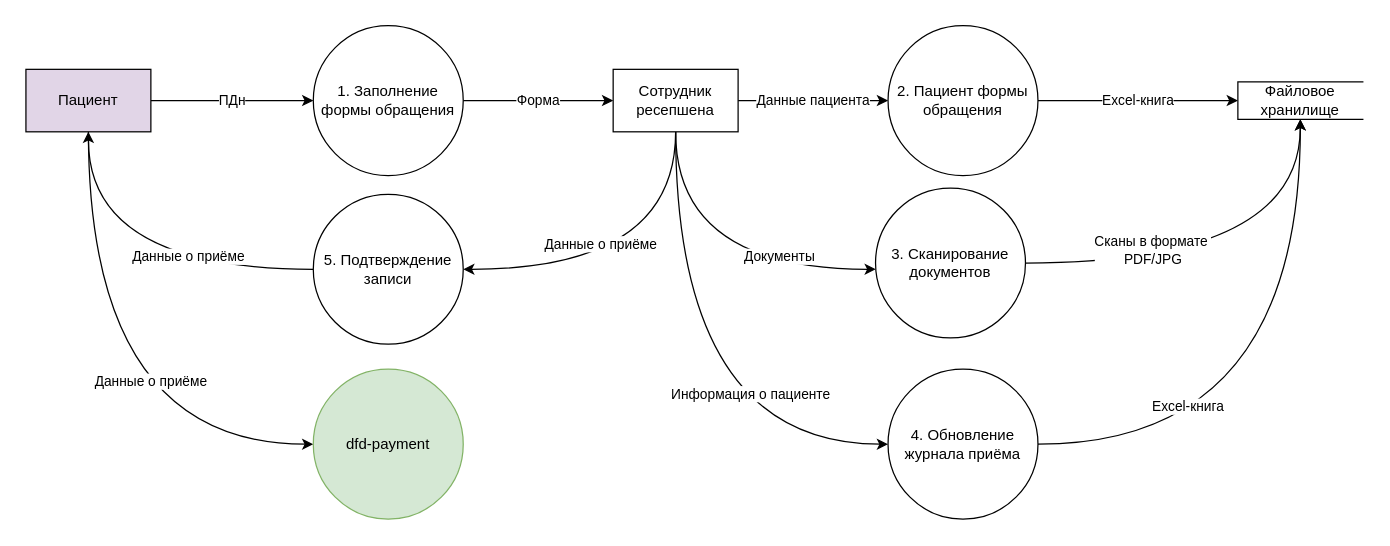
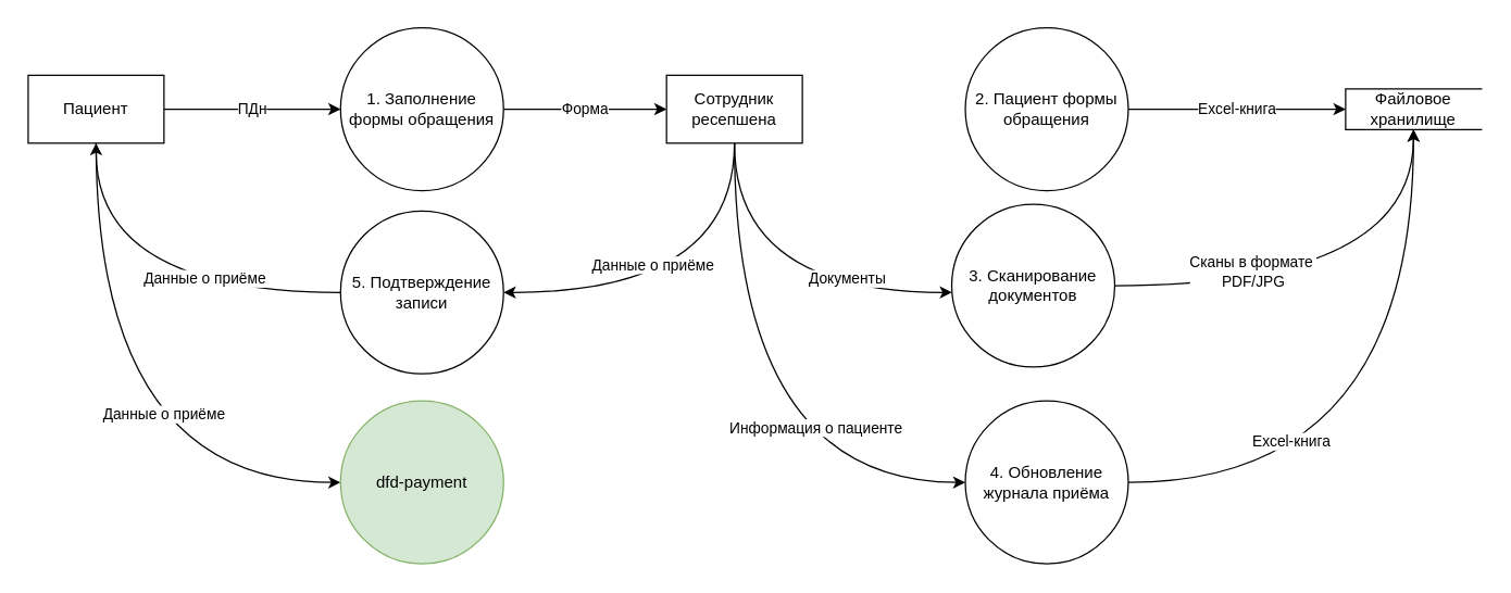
  <mxCell id="0" />
  <mxCell id="1" parent="0" />
  <mxCell id="2" value="ПДн" style="edgeStyle=orthogonalEdgeStyle;rounded=0;orthogonalLoop=1;jettySize=auto;html=1;entryX=0;entryY=0.5;entryDx=0;entryDy=0;" edge="1" parent="1" source="4" target="6"><mxGeometry relative="1" as="geometry" /></mxCell>
  <mxCell id="3" value="Данные о приёме" style="edgeStyle=orthogonalEdgeStyle;rounded=0;orthogonalLoop=1;jettySize=auto;html=1;curved=1;" edge="1" parent="1" source="4" target="21"><mxGeometry x="0.395" y="50" relative="1" as="geometry"><Array as="points"><mxPoint x="70" y="355" /></Array><mxPoint as="offset" /></mxGeometry></mxCell>
- <mxCell id="4" value="Пациент" style="html=1;dashed=0;whiteSpace=wrap;fillColor=#e1d5e7;" vertex="1" parent="1"><mxGeometry x="20" y="55" width="100" height="50" as="geometry" /></mxCell>
+ <mxCell id="4" value="Пациент" style="html=1;dashed=0;whiteSpace=wrap;" vertex="1" parent="1"><mxGeometry x="20" y="55" width="100" height="50" as="geometry" /></mxCell>
  <mxCell id="5" value="Форма" style="edgeStyle=orthogonalEdgeStyle;rounded=0;orthogonalLoop=1;jettySize=auto;html=1;entryX=0;entryY=0.5;entryDx=0;entryDy=0;" edge="1" parent="1" source="6" target="11"><mxGeometry relative="1" as="geometry" /></mxCell>
  <mxCell id="6" value="1. Заполнение формы обращения" style="shape=ellipse;html=1;dashed=0;whiteSpace=wrap;perimeter=ellipsePerimeter;" vertex="1" parent="1"><mxGeometry x="250" y="20" width="120" height="120" as="geometry" /></mxCell>
- <mxCell id="7" value="Данные пациента" style="edgeStyle=orthogonalEdgeStyle;rounded=0;orthogonalLoop=1;jettySize=auto;html=1;entryX=0;entryY=0.5;entryDx=0;entryDy=0;" edge="1" parent="1" source="11" target="13"><mxGeometry relative="1" as="geometry" /></mxCell>
  <mxCell id="8" value="Документы" style="edgeStyle=orthogonalEdgeStyle;rounded=0;orthogonalLoop=1;jettySize=auto;html=1;curved=1;" edge="1" parent="1" source="11" target="16"><mxGeometry x="0.429" y="10" relative="1" as="geometry"><Array as="points"><mxPoint x="540" y="215" /></Array><mxPoint as="offset" /></mxGeometry></mxCell>
  <mxCell id="9" value="Информация о пациенте" style="edgeStyle=orthogonalEdgeStyle;rounded=0;orthogonalLoop=1;jettySize=auto;html=1;curved=1;" edge="1" parent="1" source="11" target="18"><mxGeometry x="0.476" y="40" relative="1" as="geometry"><Array as="points"><mxPoint x="540" y="355" /></Array><mxPoint as="offset" /></mxGeometry></mxCell>
  <mxCell id="10" value="Данные о приёме" style="edgeStyle=orthogonalEdgeStyle;rounded=0;orthogonalLoop=1;jettySize=auto;html=1;curved=1;" edge="1" parent="1" source="11" target="20"><mxGeometry x="0.214" y="-20" relative="1" as="geometry"><Array as="points"><mxPoint x="540" y="215" /></Array><mxPoint as="offset" /></mxGeometry></mxCell>
  <mxCell id="11" value="Сотрудник ресепшена" style="html=1;dashed=0;whiteSpace=wrap;" vertex="1" parent="1"><mxGeometry x="490" y="55" width="100" height="50" as="geometry" /></mxCell>
  <mxCell id="12" value="Excel-книга" style="edgeStyle=orthogonalEdgeStyle;rounded=0;orthogonalLoop=1;jettySize=auto;html=1;" edge="1" parent="1" source="13" target="14"><mxGeometry relative="1" as="geometry" /></mxCell>
  <mxCell id="13" value="2. Пациент формы обращения" style="shape=ellipse;html=1;dashed=0;whiteSpace=wrap;perimeter=ellipsePerimeter;" vertex="1" parent="1"><mxGeometry x="710" y="20" width="120" height="120" as="geometry" /></mxCell>
  <mxCell id="14" value="Файловое хранилище" style="html=1;dashed=0;whiteSpace=wrap;shape=partialRectangle;right=0;" vertex="1" parent="1"><mxGeometry x="990" y="65" width="100" height="30" as="geometry" /></mxCell>
  <mxCell id="15" value="Сканы в формате&amp;nbsp;&lt;div&gt;PDF/JPG&lt;/div&gt;" style="edgeStyle=orthogonalEdgeStyle;rounded=0;orthogonalLoop=1;jettySize=auto;html=1;curved=1;" edge="1" parent="1" source="16" target="14"><mxGeometry x="-0.394" y="10" relative="1" as="geometry"><mxPoint as="offset" /></mxGeometry></mxCell>
  <mxCell id="16" value="3. Сканирование документов" style="shape=ellipse;html=1;dashed=0;whiteSpace=wrap;perimeter=ellipsePerimeter;" vertex="1" parent="1"><mxGeometry x="700" y="150" width="120" height="120" as="geometry" /></mxCell>
  <mxCell id="17" value="Excel-книга" style="edgeStyle=orthogonalEdgeStyle;rounded=0;orthogonalLoop=1;jettySize=auto;html=1;curved=1;" edge="1" parent="1" source="18" target="14"><mxGeometry x="-0.489" y="30" relative="1" as="geometry"><mxPoint as="offset" /></mxGeometry></mxCell>
  <mxCell id="18" value="4. Обновление журнала приёма" style="shape=ellipse;html=1;dashed=0;whiteSpace=wrap;perimeter=ellipsePerimeter;" vertex="1" parent="1"><mxGeometry x="710" y="295" width="120" height="120" as="geometry" /></mxCell>
  <mxCell id="19" value="Данные о приёме" style="edgeStyle=orthogonalEdgeStyle;rounded=0;orthogonalLoop=1;jettySize=auto;html=1;entryX=0.5;entryY=1;entryDx=0;entryDy=0;curved=1;" edge="1" parent="1" source="20" target="4"><mxGeometry x="-0.31" y="-10" relative="1" as="geometry"><mxPoint as="offset" /></mxGeometry></mxCell>
  <mxCell id="20" value="5. Подтверждение записи" style="shape=ellipse;html=1;dashed=0;whiteSpace=wrap;perimeter=ellipsePerimeter;" vertex="1" parent="1"><mxGeometry x="250" y="155" width="120" height="120" as="geometry" /></mxCell>
  <mxCell id="21" value="dfd-payment" style="shape=ellipse;html=1;dashed=0;whiteSpace=wrap;perimeter=ellipsePerimeter;fillColor=#d5e8d4;strokeColor=#82b366;" vertex="1" parent="1"><mxGeometry x="250" y="295" width="120" height="120" as="geometry" /></mxCell>
